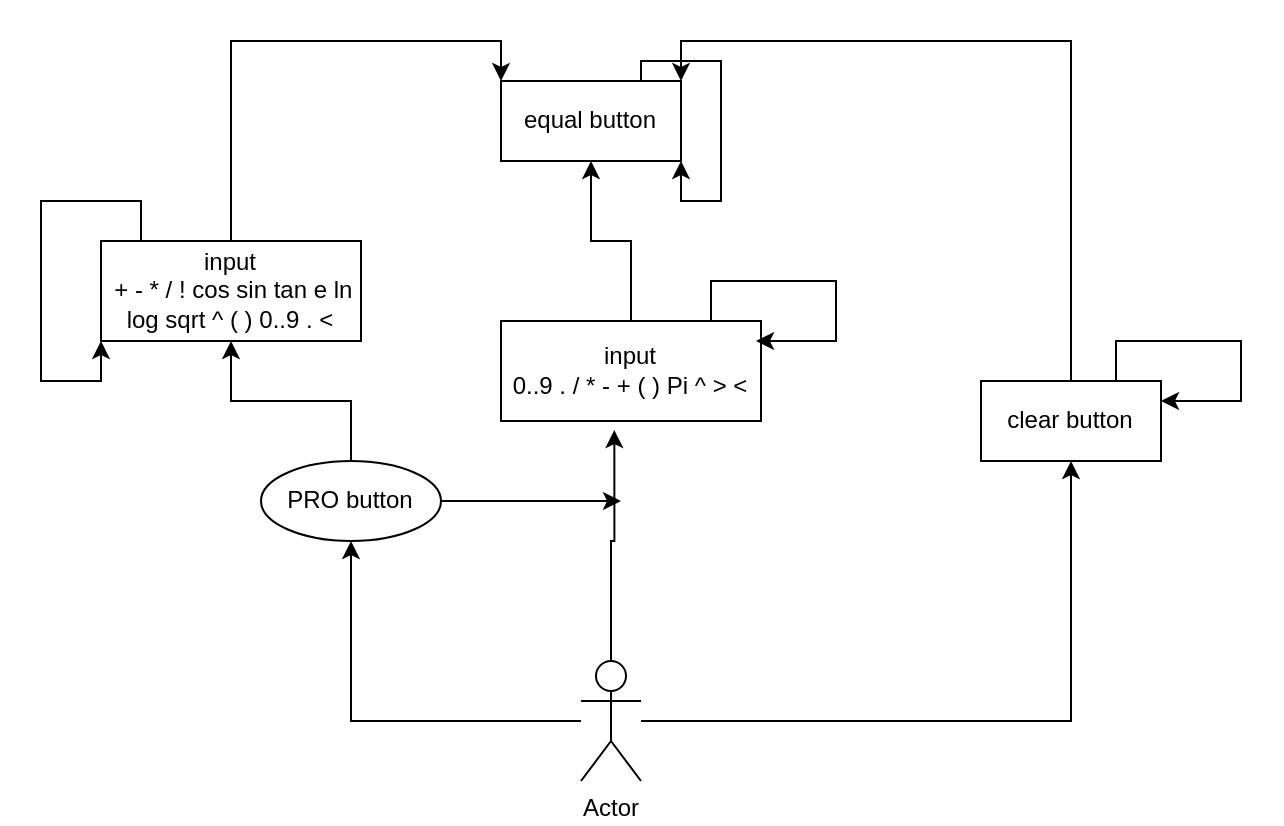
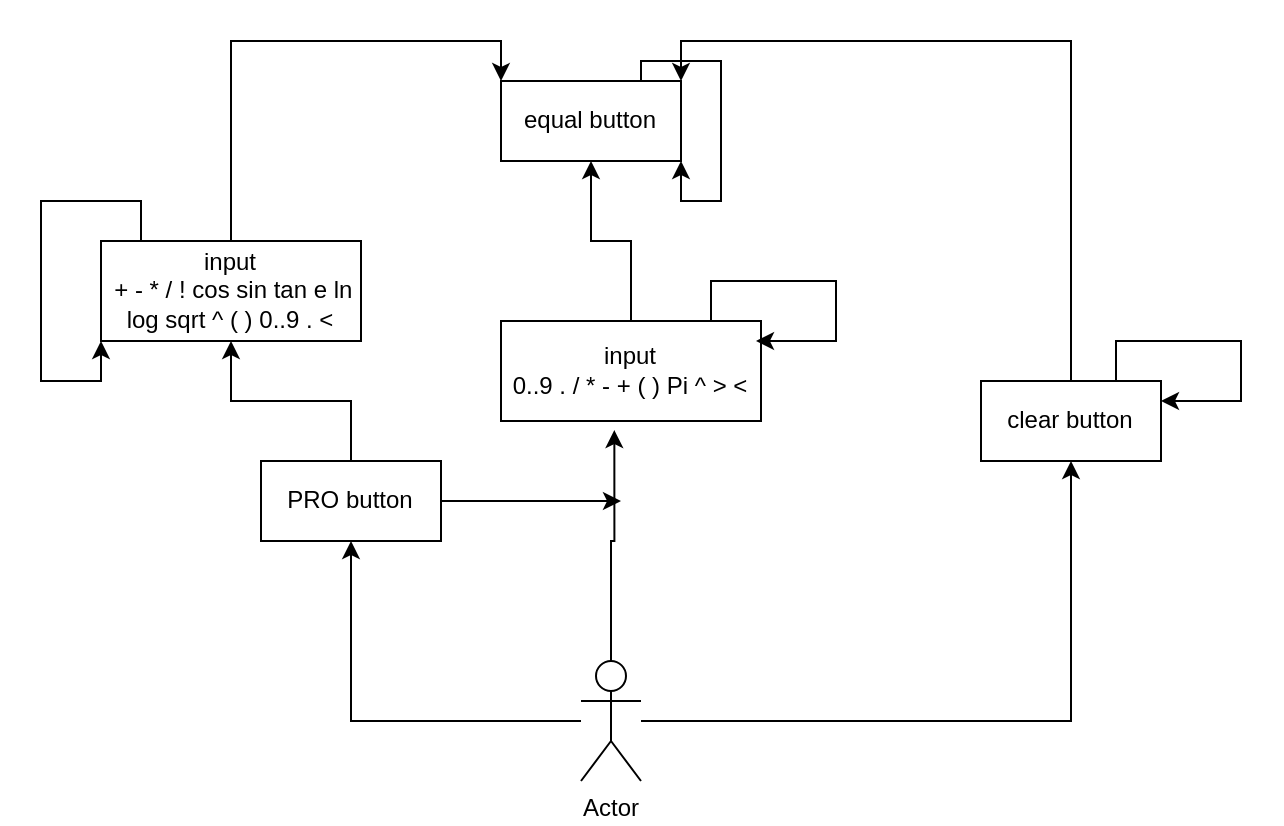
  <mxCell id="0" />
  <mxCell id="1" parent="0" />
  <mxCell id="2" style="edgeStyle=orthogonalEdgeStyle;rounded=0;orthogonalLoop=1;jettySize=auto;html=1;entryX=1;entryY=1;entryDx=0;entryDy=0;" edge="1" parent="1" source="3" target="3"><mxGeometry relative="1" as="geometry"><mxPoint x="410" y="60" as="targetPoint" /><Array as="points"><mxPoint x="320" y="30" /><mxPoint x="360" y="30" /><mxPoint x="360" y="100" /><mxPoint x="340" y="100" /></Array></mxGeometry></mxCell>
  <mxCell id="3" value="equal button" style="rounded=0;whiteSpace=wrap;html=1;" vertex="1" parent="1"><mxGeometry x="250" y="40" width="90" height="40" as="geometry" /></mxCell>
  <mxCell id="4" style="edgeStyle=orthogonalEdgeStyle;rounded=0;orthogonalLoop=1;jettySize=auto;html=1;entryX=0;entryY=0;entryDx=0;entryDy=0;" edge="1" parent="1" source="6" target="3"><mxGeometry relative="1" as="geometry"><mxPoint x="290" y="20" as="targetPoint" /><Array as="points"><mxPoint x="115" y="20" /><mxPoint x="250" y="20" /></Array></mxGeometry></mxCell>
  <mxCell id="5" style="edgeStyle=orthogonalEdgeStyle;rounded=0;orthogonalLoop=1;jettySize=auto;html=1;entryX=0;entryY=1;entryDx=0;entryDy=0;" edge="1" parent="1" source="6" target="6"><mxGeometry relative="1" as="geometry"><mxPoint x="-30" y="170" as="targetPoint" /><Array as="points"><mxPoint x="70" y="100" /><mxPoint x="20" y="100" /><mxPoint x="20" y="190" /><mxPoint x="50" y="190" /></Array></mxGeometry></mxCell>
  <mxCell id="6" value="input&lt;br&gt;&amp;nbsp;+ - * / ! cos sin tan e ln log sqrt ^ ( ) 0..9 . &amp;lt;" style="rounded=0;whiteSpace=wrap;html=1;" vertex="1" parent="1"><mxGeometry x="50" y="120" width="130" height="50" as="geometry" /></mxCell>
  <mxCell id="7" style="edgeStyle=orthogonalEdgeStyle;rounded=0;orthogonalLoop=1;jettySize=auto;html=1;entryX=0.5;entryY=1;entryDx=0;entryDy=0;" edge="1" parent="1" source="8" target="3"><mxGeometry relative="1" as="geometry" /></mxCell>
  <mxCell id="8" value="input&lt;br&gt;0..9 . / * - + ( ) Pi ^ &amp;gt; &amp;lt;" style="rounded=0;whiteSpace=wrap;html=1;" vertex="1" parent="1"><mxGeometry x="250" y="160" width="130" height="50" as="geometry" /></mxCell>
  <mxCell id="9" style="edgeStyle=orthogonalEdgeStyle;rounded=0;orthogonalLoop=1;jettySize=auto;html=1;entryX=0.5;entryY=1;entryDx=0;entryDy=0;" edge="1" parent="1" source="11" target="6"><mxGeometry relative="1" as="geometry" /></mxCell>
  <mxCell id="10" style="edgeStyle=orthogonalEdgeStyle;rounded=0;orthogonalLoop=1;jettySize=auto;html=1;" edge="1" parent="1" source="11"><mxGeometry relative="1" as="geometry"><mxPoint x="310" y="250" as="targetPoint" /></mxGeometry></mxCell>
- <mxCell id="11" value="PRO button" style="ellipse;whiteSpace=wrap;html=1;" vertex="1" parent="1"><mxGeometry x="130" y="230" width="90" height="40" as="geometry" /></mxCell>
+ <mxCell id="11" value="PRO button" style="rounded=0;whiteSpace=wrap;html=1;" vertex="1" parent="1"><mxGeometry x="130" y="230" width="90" height="40" as="geometry" /></mxCell>
  <mxCell id="12" style="edgeStyle=orthogonalEdgeStyle;rounded=0;orthogonalLoop=1;jettySize=auto;html=1;entryX=1;entryY=0;entryDx=0;entryDy=0;" edge="1" parent="1" source="14" target="3"><mxGeometry relative="1" as="geometry"><mxPoint x="300" y="20" as="targetPoint" /><Array as="points"><mxPoint x="535" y="20" /><mxPoint x="340" y="20" /></Array></mxGeometry></mxCell>
  <mxCell id="13" style="edgeStyle=orthogonalEdgeStyle;rounded=0;orthogonalLoop=1;jettySize=auto;html=1;exitX=0.75;exitY=0;exitDx=0;exitDy=0;entryX=1;entryY=0.25;entryDx=0;entryDy=0;" edge="1" parent="1" source="14" target="14"><mxGeometry relative="1" as="geometry"><mxPoint x="620" y="200" as="targetPoint" /><Array as="points"><mxPoint x="558" y="170" /><mxPoint x="620" y="170" /><mxPoint x="620" y="200" /></Array></mxGeometry></mxCell>
  <mxCell id="14" value="clear button" style="rounded=0;whiteSpace=wrap;html=1;" vertex="1" parent="1"><mxGeometry x="490" y="190" width="90" height="40" as="geometry" /></mxCell>
  <mxCell id="15" style="edgeStyle=orthogonalEdgeStyle;rounded=0;orthogonalLoop=1;jettySize=auto;html=1;entryX=0.436;entryY=1.091;entryDx=0;entryDy=0;entryPerimeter=0;" edge="1" parent="1" source="18" target="8"><mxGeometry relative="1" as="geometry" /></mxCell>
  <mxCell id="16" style="edgeStyle=orthogonalEdgeStyle;rounded=0;orthogonalLoop=1;jettySize=auto;html=1;entryX=0.5;entryY=1;entryDx=0;entryDy=0;" edge="1" parent="1" source="18" target="14"><mxGeometry relative="1" as="geometry" /></mxCell>
  <mxCell id="17" style="edgeStyle=orthogonalEdgeStyle;rounded=0;orthogonalLoop=1;jettySize=auto;html=1;entryX=0.5;entryY=1;entryDx=0;entryDy=0;" edge="1" parent="1" source="18" target="11"><mxGeometry relative="1" as="geometry" /></mxCell>
  <mxCell id="18" value="Actor" style="shape=umlActor;verticalLabelPosition=bottom;verticalAlign=top;html=1;outlineConnect=0;" vertex="1" parent="1"><mxGeometry x="290" y="330" width="30" height="60" as="geometry" /></mxCell>
  <mxCell id="19" style="edgeStyle=orthogonalEdgeStyle;rounded=0;orthogonalLoop=1;jettySize=auto;html=1;exitX=0.75;exitY=0;exitDx=0;exitDy=0;entryX=1;entryY=0.25;entryDx=0;entryDy=0;" edge="1" parent="1"><mxGeometry relative="1" as="geometry"><mxPoint x="377.5" y="170" as="targetPoint" /><mxPoint x="355" y="160" as="sourcePoint" /><Array as="points"><mxPoint x="355.5" y="140" /><mxPoint x="417.5" y="140" /><mxPoint x="417.5" y="170" /></Array></mxGeometry></mxCell>
